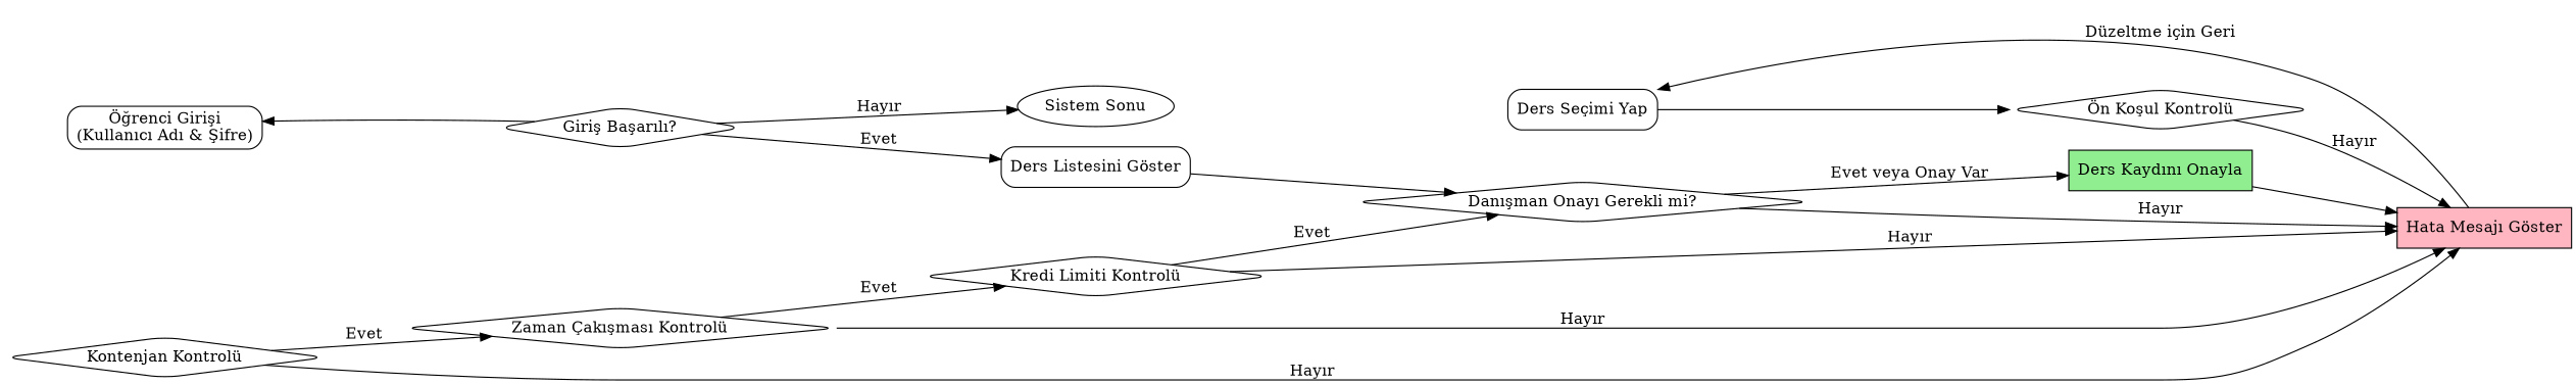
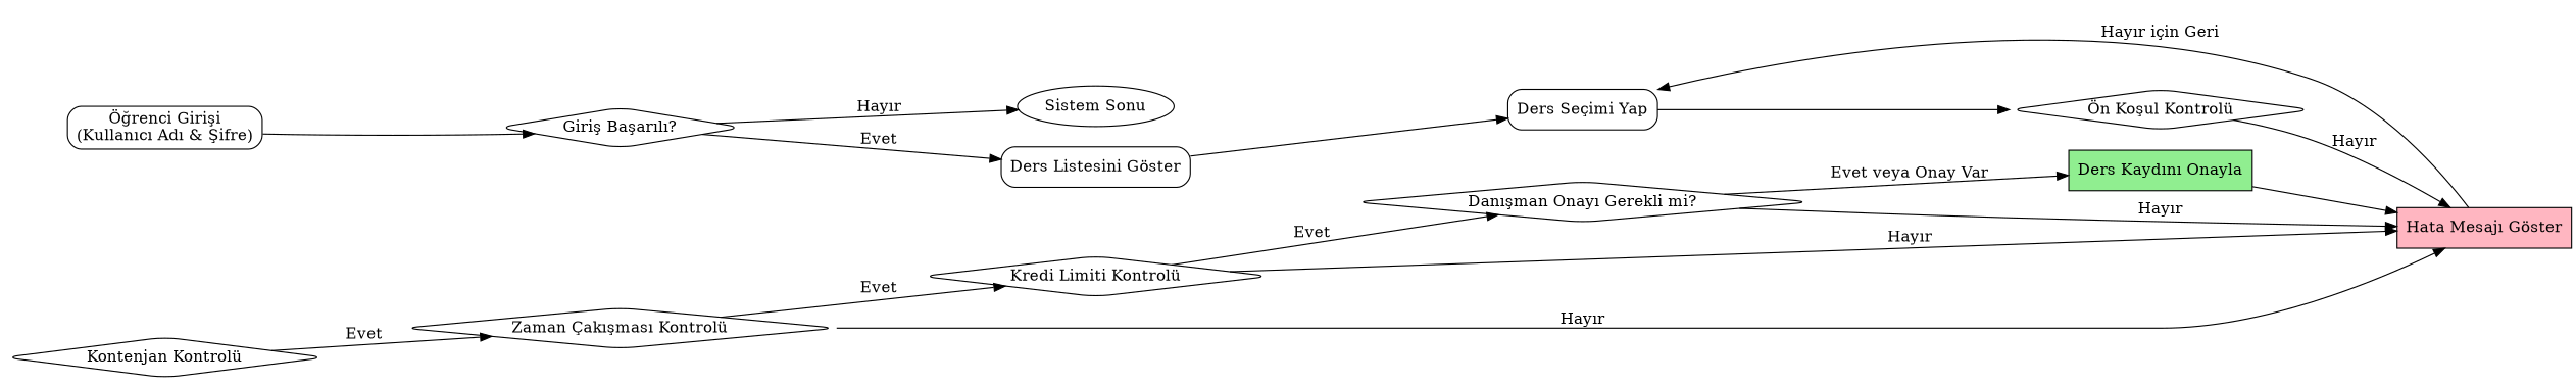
  digraph {
    fontname="DejaVu Serif"
    rankdir=LR
    node [fontname="DejaVu Serif" shape=diamond style=rounded]
    edge [fontname="DejaVu Serif"]
    n1 [label="Öğrenci Girişi\n(Kullanıcı Adı & Şifre)" shape=box]
    n2 [label="Giriş Başarılı?"]
    n3 [label="Ders Listesini Göster" shape=box]
    n4 [label="Sistem Sonu" shape=oval]
    n5 [label="Ders Seçimi Yap" shape=box]
    n6 [label="Ön Koşul Kontrolü"]
    n7 [fillcolor=lightpink label="Hata Mesajı Göster" shape=box style=filled]
    n8 [label="Kontenjan Kontrolü"]
    n9 [label="Zaman Çakışması Kontrolü"]
    n10 [label="Kredi Limiti Kontrolü"]
    n11 [label="Danışman Onayı Gerekli mi?"]
    n12 [fillcolor=lightgreen label="Ders Kaydını Onayla" shape=box style=filled]
-   n2 -> n1
+   n1 -> n2
    n2 -> n3 [label=Evet]
    n2 -> n4 [label="Hayır"]
-   n3 -> n11
+   n3 -> n5
    n5 -> n6
    n6 -> n7 [label="Hayır"]
-   n7 -> n5 [label="Düzeltme için Geri"]
-   n8 -> n7 [label="Hayır"]
+   n7 -> n5 [label="Hayır için Geri"]
    n8 -> n9 [label=Evet]
    n9 -> n7 [label="Hayır"]
    n9 -> n10 [label=Evet]
    n10 -> n7 [label="Hayır"]
    n10 -> n11 [label=Evet]
    n11 -> n7 [label="Hayır"]
    n11 -> n12 [label="Evet veya Onay Var"]
    n12 -> n7
  }
